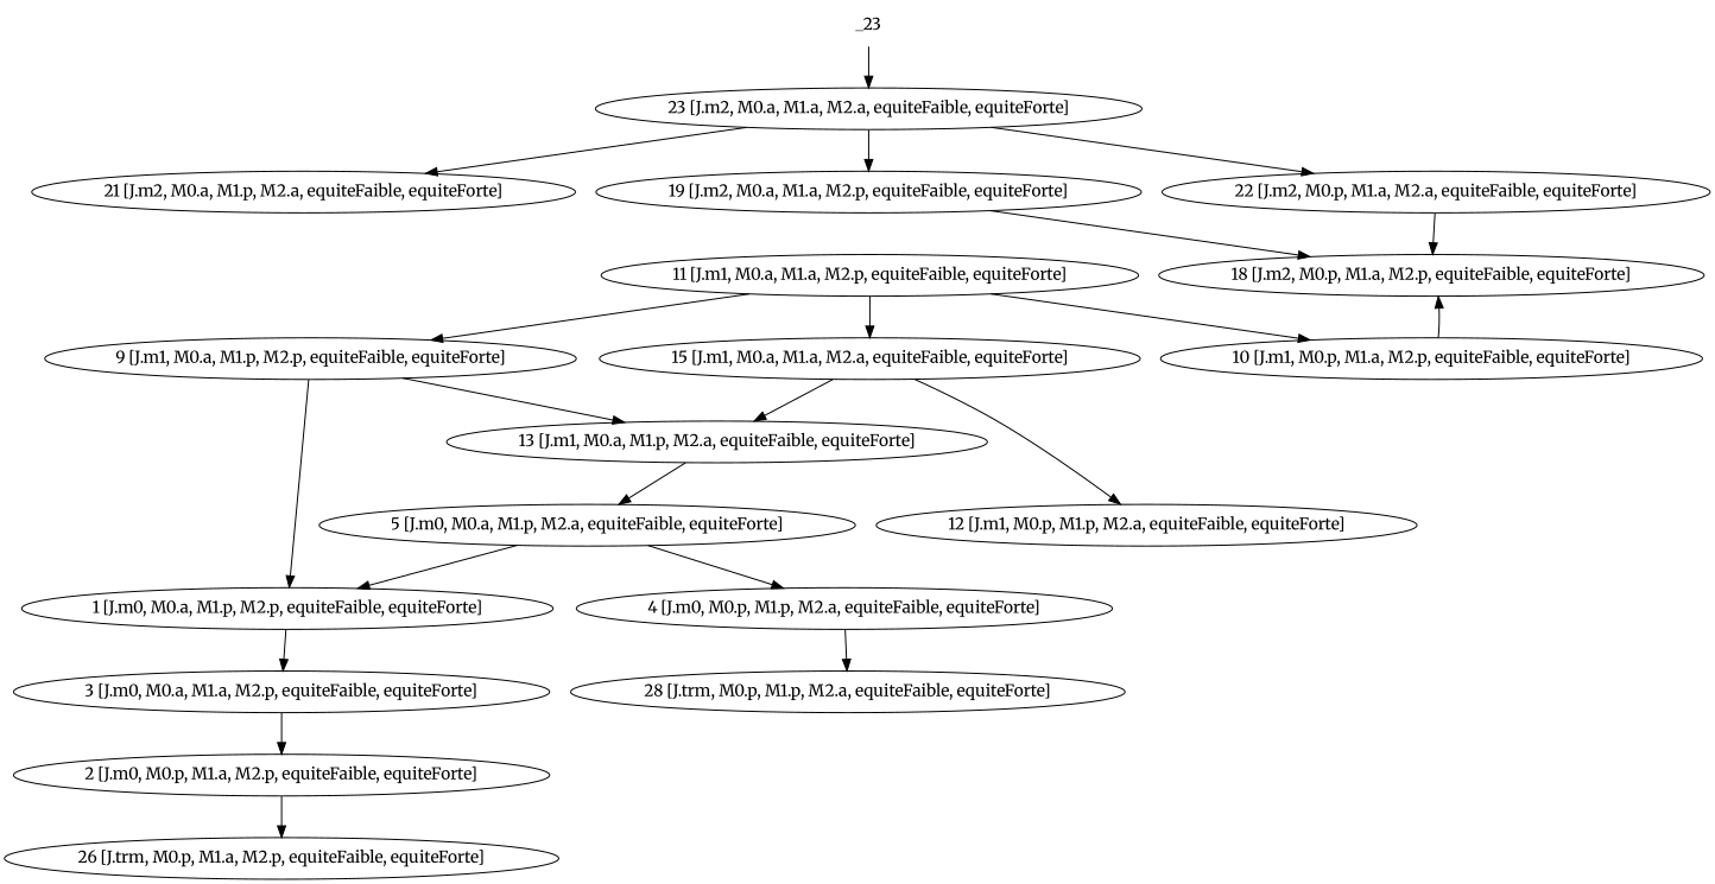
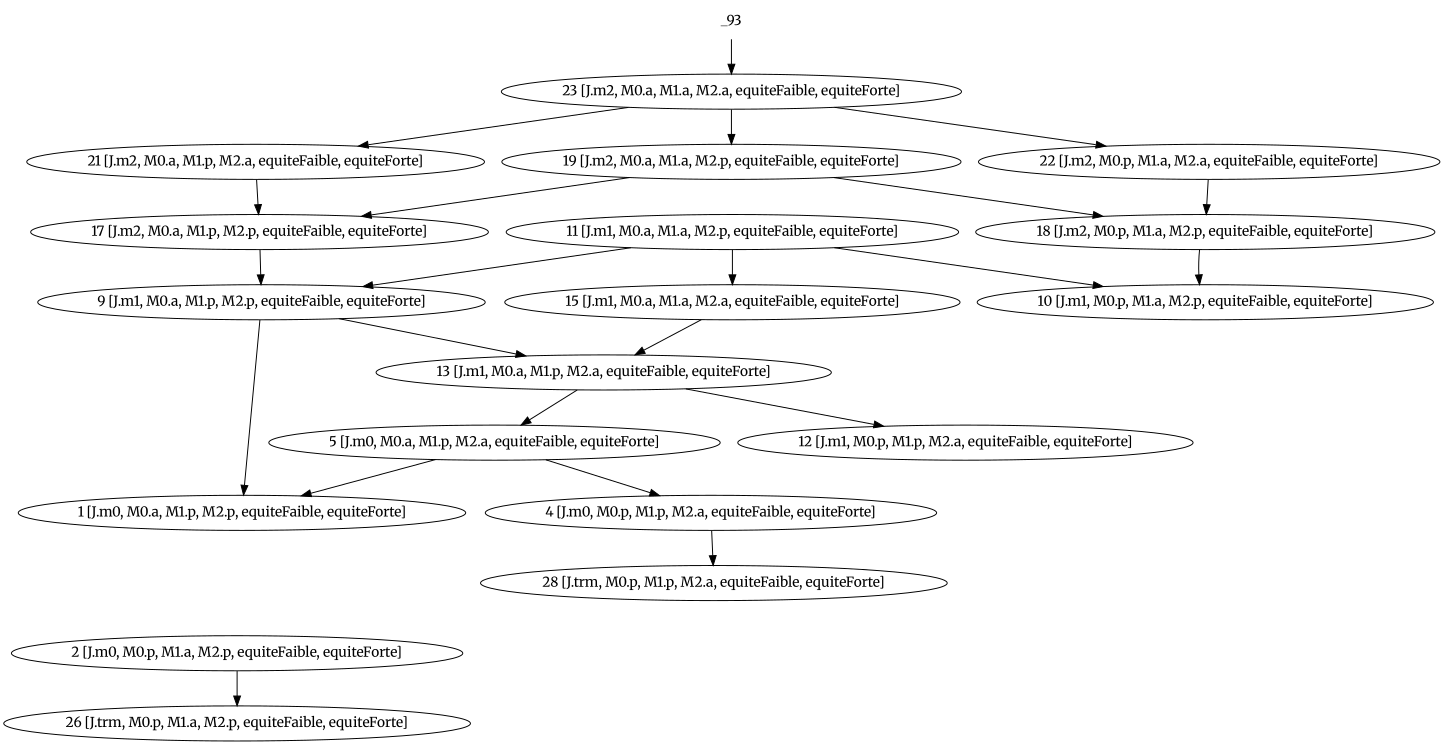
  digraph {
    fontname=Merriweather
    node [fontname=Merriweather]
    edge [fontname=Merriweather]
-   _23 [shape=none]
+   _23 [shape=none label=_93]
    n2 [label="23 [J.m2, M0.a, M1.a, M2.a, equiteFaible, equiteForte]"]
    n3 [label="19 [J.m2, M0.a, M1.a, M2.p, equiteFaible, equiteForte]"]
    n4 [label="21 [J.m2, M0.a, M1.p, M2.a, equiteFaible, equiteForte]"]
    n5 [label="22 [J.m2, M0.p, M1.a, M2.a, equiteFaible, equiteForte]"]
+   n6 [label="17 [J.m2, M0.a, M1.p, M2.p, equiteFaible, equiteForte]"]
    n7 [label="18 [J.m2, M0.p, M1.a, M2.p, equiteFaible, equiteForte]"]
-   n8 [label="3 [J.m0, M0.a, M1.a, M2.p, equiteFaible, equiteForte]"]
    n9 [label="2 [J.m0, M0.p, M1.a, M2.p, equiteFaible, equiteForte]"]
    n10 [label="26 [J.trm, M0.p, M1.a, M2.p, equiteFaible, equiteForte]"]
    n11 [label="5 [J.m0, M0.a, M1.p, M2.a, equiteFaible, equiteForte]"]
    n12 [label="4 [J.m0, M0.p, M1.p, M2.a, equiteFaible, equiteForte]"]
    n13 [label="1 [J.m0, M0.a, M1.p, M2.p, equiteFaible, equiteForte]"]
    n14 [label="28 [J.trm, M0.p, M1.p, M2.a, equiteFaible, equiteForte]"]
    n15 [label="15 [J.m1, M0.a, M1.a, M2.a, equiteFaible, equiteForte]"]
    n16 [label="13 [J.m1, M0.a, M1.p, M2.a, equiteFaible, equiteForte]"]
    n17 [label="12 [J.m1, M0.p, M1.p, M2.a, equiteFaible, equiteForte]"]
    n18 [label="11 [J.m1, M0.a, M1.a, M2.p, equiteFaible, equiteForte]"]
    n19 [label="9 [J.m1, M0.a, M1.p, M2.p, equiteFaible, equiteForte]"]
    n20 [label="10 [J.m1, M0.p, M1.a, M2.p, equiteFaible, equiteForte]"]
    _23 -> n2
    n2 -> n3
    n2 -> n4
    n2 -> n5
+   n3 -> n6
    n3 -> n7
+   n4 -> n6
    n5 -> n7
-   n20 -> n7
-   n8 -> n9
+   n6 -> n19
+   n7 -> n20
    n9 -> n10
    n11 -> n12
    n11 -> n13
    n12 -> n14
-   n13 -> n8
    n15 -> n16
    n16 -> n11
-   n15 -> n17
+   n16 -> n17
    n18 -> n15
    n18 -> n19
    n18 -> n20
    n19 -> n13
    n19 -> n16
  }
